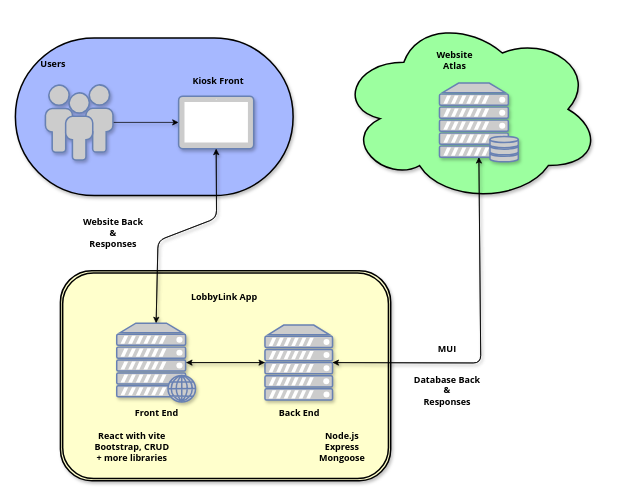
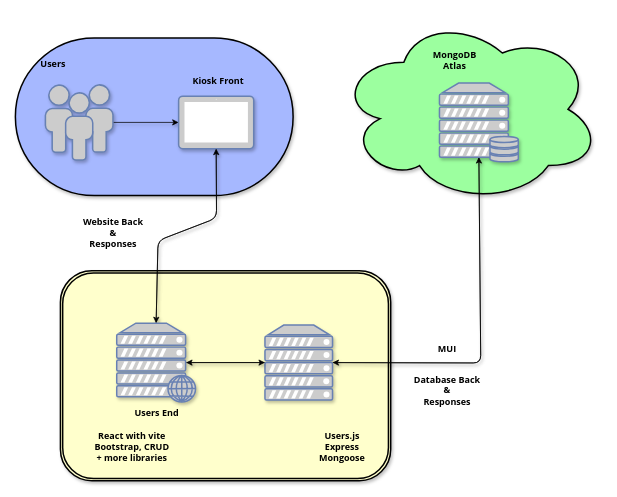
  <mxCell id="0" />
  <mxCell id="1" parent="0" />
  <mxCell id="2" value="" style="html=1;dashed=0;whitespace=wrap;shape=mxgraph.dfd.start;rounded=1;fontFamily=Open Sans;fontSource=https%3A%2F%2Ffonts.googleapis.com%2Fcss%3Ffamily%3DOpen%2BSans;fillStyle=auto;shadow=1;fontStyle=1;strokeWidth=2;fillColor=#A6B8FF;strokeColor=#000000;" vertex="1" parent="1"><mxGeometry x="20" y="50" width="370" height="210" as="geometry" /></mxCell>
  <mxCell id="3" value="" style="shape=ext;double=1;rounded=1;whiteSpace=wrap;html=1;fontFamily=Open Sans;fontSource=https%3A%2F%2Ffonts.googleapis.com%2Fcss%3Ffamily%3DOpen%2BSans;fillStyle=auto;shadow=1;fontStyle=1;strokeColor=#000000;strokeWidth=2;fillColor=#FFFFCC;" vertex="1" parent="1"><mxGeometry x="80" y="360" width="440" height="280" as="geometry" /></mxCell>
  <mxCell id="4" value="" style="ellipse;shape=cloud;whiteSpace=wrap;html=1;fontFamily=Open Sans;fontSource=https%3A%2F%2Ffonts.googleapis.com%2Fcss%3Ffamily%3DOpen%2BSans;fillStyle=solid;shadow=1;gradientColor=none;fillColor=#9CFF9F;strokeColor=#000000;fontColor=#000000;strokeWidth=2;fontStyle=1;" vertex="1" parent="1"><mxGeometry x="450" y="20" width="350" height="250" as="geometry" /></mxCell>
  <mxCell id="5" style="edgeStyle=none;html=1;exitX=1;exitY=0.5;exitDx=0;exitDy=0;exitPerimeter=0;entryX=0;entryY=0.5;entryDx=0;entryDy=0;entryPerimeter=0;fontFamily=Open Sans;fontSource=https%3A%2F%2Ffonts.googleapis.com%2Fcss%3Ffamily%3DOpen%2BSans;shadow=1;fontStyle=1;" edge="1" parent="1" source="6" target="8"><mxGeometry relative="1" as="geometry" /></mxCell>
  <mxCell id="6" value="" style="fontColor=#0066CC;verticalAlign=top;verticalLabelPosition=bottom;labelPosition=center;align=center;html=1;outlineConnect=0;fillColor=#CCCCCC;strokeColor=#6881B3;gradientColor=none;gradientDirection=north;strokeWidth=2;shape=mxgraph.networks.users;fontFamily=Open Sans;fontSource=https%3A%2F%2Ffonts.googleapis.com%2Fcss%3Ffamily%3DOpen%2BSans;shadow=1;fontStyle=1;" vertex="1" parent="1"><mxGeometry x="60" y="112.5" width="90" height="100" as="geometry" /></mxCell>
  <mxCell id="7" style="edgeStyle=none;html=1;exitX=0.5;exitY=1;exitDx=0;exitDy=0;exitPerimeter=0;entryX=0.5;entryY=0;entryDx=0;entryDy=0;entryPerimeter=0;fontFamily=Open Sans;fontSource=https%3A%2F%2Ffonts.googleapis.com%2Fcss%3Ffamily%3DOpen%2BSans;shadow=1;fontStyle=1;" edge="1" parent="1" source="8" target="14"><mxGeometry relative="1" as="geometry"><Array as="points"><mxPoint x="288" y="290" /><mxPoint x="210" y="320" /></Array></mxGeometry></mxCell>
  <mxCell id="8" value="" style="fontColor=#0066CC;verticalAlign=top;verticalLabelPosition=bottom;labelPosition=center;align=center;html=1;outlineConnect=0;fillColor=#CCCCCC;strokeColor=#6881B3;gradientColor=none;gradientDirection=north;strokeWidth=2;shape=mxgraph.networks.tablet;fontFamily=Open Sans;fontSource=https%3A%2F%2Ffonts.googleapis.com%2Fcss%3Ffamily%3DOpen%2BSans;shadow=1;fontStyle=1;" vertex="1" parent="1"><mxGeometry x="237.5" y="127.5" width="100" height="70" as="geometry" /></mxCell>
  <mxCell id="9" style="edgeStyle=none;html=1;exitX=0;exitY=0.5;exitDx=0;exitDy=0;exitPerimeter=0;entryX=0.88;entryY=0.5;entryDx=0;entryDy=0;entryPerimeter=0;fontFamily=Open Sans;fontSource=https%3A%2F%2Ffonts.googleapis.com%2Fcss%3Ffamily%3DOpen%2BSans;shadow=1;fontStyle=1;" edge="1" parent="1" source="11" target="14"><mxGeometry relative="1" as="geometry" /></mxCell>
  <mxCell id="10" style="edgeStyle=none;html=1;exitX=1;exitY=0.5;exitDx=0;exitDy=0;exitPerimeter=0;entryX=0.5;entryY=0.94;entryDx=0;entryDy=0;entryPerimeter=0;fontFamily=Open Sans;fontSource=https%3A%2F%2Ffonts.googleapis.com%2Fcss%3Ffamily%3DOpen%2BSans;shadow=1;fontStyle=1;" edge="1" parent="1" source="11" target="16"><mxGeometry relative="1" as="geometry"><Array as="points"><mxPoint x="640" y="483" /></Array></mxGeometry></mxCell>
  <mxCell id="11" value="" style="fontColor=#0066CC;verticalAlign=top;verticalLabelPosition=bottom;labelPosition=center;align=center;html=1;outlineConnect=0;fillColor=#CCCCCC;strokeColor=#6881B3;gradientColor=none;gradientDirection=north;strokeWidth=2;shape=mxgraph.networks.server;fontFamily=Open Sans;fontSource=https%3A%2F%2Ffonts.googleapis.com%2Fcss%3Ffamily%3DOpen%2BSans;shadow=1;fontStyle=1;" vertex="1" parent="1"><mxGeometry x="352.5" y="432.5" width="90" height="100" as="geometry" /></mxCell>
  <mxCell id="12" style="edgeStyle=none;html=1;exitX=0.5;exitY=0;exitDx=0;exitDy=0;exitPerimeter=0;entryX=0.5;entryY=1;entryDx=0;entryDy=0;entryPerimeter=0;fontFamily=Open Sans;fontSource=https%3A%2F%2Ffonts.googleapis.com%2Fcss%3Ffamily%3DOpen%2BSans;shadow=1;fontStyle=1;" edge="1" parent="1" source="14" target="8"><mxGeometry relative="1" as="geometry"><Array as="points"><mxPoint x="210" y="320" /><mxPoint x="288" y="290" /></Array></mxGeometry></mxCell>
  <mxCell id="13" style="edgeStyle=none;html=1;exitX=0.88;exitY=0.5;exitDx=0;exitDy=0;exitPerimeter=0;entryX=0;entryY=0.5;entryDx=0;entryDy=0;entryPerimeter=0;fontFamily=Open Sans;fontSource=https%3A%2F%2Ffonts.googleapis.com%2Fcss%3Ffamily%3DOpen%2BSans;shadow=1;fontStyle=1;" edge="1" parent="1" source="14" target="11"><mxGeometry relative="1" as="geometry" /></mxCell>
  <mxCell id="14" value="" style="fontColor=#0066CC;verticalAlign=top;verticalLabelPosition=bottom;labelPosition=center;align=center;html=1;outlineConnect=0;fillColor=#CCCCCC;strokeColor=#6881B3;gradientColor=none;gradientDirection=north;strokeWidth=2;shape=mxgraph.networks.web_server;fontFamily=Open Sans;fontSource=https%3A%2F%2Ffonts.googleapis.com%2Fcss%3Ffamily%3DOpen%2BSans;shadow=1;fontStyle=1;" vertex="1" parent="1"><mxGeometry x="155" y="430" width="105" height="105" as="geometry" /></mxCell>
  <mxCell id="15" style="edgeStyle=none;html=1;entryX=1;entryY=0.5;entryDx=0;entryDy=0;entryPerimeter=0;exitX=0.5;exitY=0.94;exitDx=0;exitDy=0;exitPerimeter=0;fontFamily=Open Sans;fontSource=https%3A%2F%2Ffonts.googleapis.com%2Fcss%3Ffamily%3DOpen%2BSans;shadow=1;fontStyle=1;" edge="1" parent="1" source="16" target="11"><mxGeometry relative="1" as="geometry"><mxPoint x="680" y="260" as="sourcePoint" /><Array as="points"><mxPoint x="640" y="483" /></Array></mxGeometry></mxCell>
  <mxCell id="16" value="" style="fontColor=#0066CC;verticalAlign=top;verticalLabelPosition=bottom;labelPosition=center;align=center;html=1;outlineConnect=0;fillColor=#CCCCCC;strokeColor=#6881B3;gradientColor=none;gradientDirection=north;strokeWidth=2;shape=mxgraph.networks.server_storage;fontFamily=Open Sans;fontSource=https%3A%2F%2Ffonts.googleapis.com%2Fcss%3Ffamily%3DOpen%2BSans;shadow=1;fontStyle=1;" vertex="1" parent="1"><mxGeometry x="585" y="110" width="105" height="105" as="geometry" /></mxCell>
  <mxCell id="17" value="Kiosk Front" style="text;html=1;align=center;verticalAlign=middle;resizable=0;points=[];autosize=1;strokeColor=none;fillColor=none;fontFamily=Open Sans;fontSource=https%3A%2F%2Ffonts.googleapis.com%2Fcss%3Ffamily%3DOpen%2BSans;shadow=1;fontStyle=1;fontColor=#000000;" vertex="1" parent="1"><mxGeometry x="245" y="92.5" width="90" height="30" as="geometry" /></mxCell>
  <mxCell id="18" value="Users" style="text;html=1;align=center;verticalAlign=middle;resizable=0;points=[];autosize=1;strokeColor=none;fillColor=none;fontFamily=Open Sans;fontSource=https%3A%2F%2Ffonts.googleapis.com%2Fcss%3Ffamily%3DOpen%2BSans;shadow=1;fontStyle=1;fontColor=#000000;" vertex="1" parent="1"><mxGeometry x="40" y="70" width="60" height="30" as="geometry" /></mxCell>
- <mxCell id="19" value="Front End" style="text;html=1;align=center;verticalAlign=middle;resizable=0;points=[];autosize=1;strokeColor=none;fillColor=none;fontFamily=Open Sans;fontSource=https%3A%2F%2Ffonts.googleapis.com%2Fcss%3Ffamily%3DOpen%2BSans;shadow=1;fontStyle=1;fontColor=#000000;" vertex="1" parent="1"><mxGeometry x="167.5" y="535" width="80" height="30" as="geometry" /></mxCell>
- <mxCell id="20" value="Back End" style="text;html=1;align=center;verticalAlign=middle;resizable=0;points=[];autosize=1;strokeColor=none;fillColor=none;fontFamily=Open Sans;fontSource=https%3A%2F%2Ffonts.googleapis.com%2Fcss%3Ffamily%3DOpen%2BSans;shadow=1;fontStyle=1;fontColor=#000000;" vertex="1" parent="1"><mxGeometry x="362.5" y="535" width="70" height="30" as="geometry" /></mxCell>
- <mxCell id="21" value="Website&lt;br&gt;Atlas" style="text;html=1;align=center;verticalAlign=middle;resizable=0;points=[];autosize=1;strokeColor=none;fillColor=none;fontFamily=Open Sans;fontSource=https%3A%2F%2Ffonts.googleapis.com%2Fcss%3Ffamily%3DOpen%2BSans;shadow=1;rounded=0;glass=0;fontColor=#000000;fontStyle=1;" vertex="1" parent="1"><mxGeometry x="565" y="60" width="80" height="40" as="geometry" /></mxCell>
- <mxCell id="22" value="LobbyLink App" style="text;html=1;align=center;verticalAlign=middle;resizable=0;points=[];autosize=1;strokeColor=none;fillColor=none;fontFamily=Open Sans;fontSource=https%3A%2F%2Ffonts.googleapis.com%2Fcss%3Ffamily%3DOpen%2BSans;shadow=1;fontStyle=1;fontColor=#000000;" vertex="1" parent="1"><mxGeometry x="242.5" y="380" width="110" height="30" as="geometry" /></mxCell>
+ <mxCell id="19" value="Users End" style="text;html=1;align=center;verticalAlign=middle;resizable=0;points=[];autosize=1;strokeColor=none;fillColor=none;fontFamily=Open Sans;fontSource=https%3A%2F%2Ffonts.googleapis.com%2Fcss%3Ffamily%3DOpen%2BSans;shadow=1;fontStyle=1;fontColor=#000000;" vertex="1" parent="1"><mxGeometry x="167.5" y="535" width="80" height="30" as="geometry" /></mxCell>
+ <mxCell id="21" value="MongoDB&lt;br&gt;Atlas" style="text;html=1;align=center;verticalAlign=middle;resizable=0;points=[];autosize=1;strokeColor=none;fillColor=none;fontFamily=Open Sans;fontSource=https%3A%2F%2Ffonts.googleapis.com%2Fcss%3Ffamily%3DOpen%2BSans;shadow=1;rounded=0;glass=0;fontColor=#000000;fontStyle=1;" vertex="1" parent="1"><mxGeometry x="565" y="60" width="80" height="40" as="geometry" /></mxCell>
  <mxCell id="23" value="React with vite&lt;br&gt;Bootstrap, CRUD&lt;br&gt;+ more libraries" style="text;html=1;align=center;verticalAlign=middle;resizable=0;points=[];autosize=1;strokeColor=none;fillColor=none;fontFamily=Open Sans;fontSource=https%3A%2F%2Ffonts.googleapis.com%2Fcss%3Ffamily%3DOpen%2BSans;shadow=1;fontStyle=1;fontColor=#000000;" vertex="1" parent="1"><mxGeometry x="120" y="565" width="110" height="60" as="geometry" /></mxCell>
- <mxCell id="24" value="Node.js&lt;br&gt;Express&lt;br&gt;Mongoose" style="text;html=1;align=center;verticalAlign=middle;resizable=0;points=[];autosize=1;strokeColor=none;fillColor=none;fontFamily=Open Sans;fontSource=https%3A%2F%2Ffonts.googleapis.com%2Fcss%3Ffamily%3DOpen%2BSans;shadow=1;fontStyle=1;fontColor=#000000;" vertex="1" parent="1"><mxGeometry x="415" y="565" width="80" height="60" as="geometry" /></mxCell>
+ <mxCell id="24" value="Users.js&lt;br&gt;Express&lt;br&gt;Mongoose" style="text;html=1;align=center;verticalAlign=middle;resizable=0;points=[];autosize=1;strokeColor=none;fillColor=none;fontFamily=Open Sans;fontSource=https%3A%2F%2Ffonts.googleapis.com%2Fcss%3Ffamily%3DOpen%2BSans;shadow=1;fontStyle=1;fontColor=#000000;" vertex="1" parent="1"><mxGeometry x="415" y="565" width="80" height="60" as="geometry" /></mxCell>
  <mxCell id="25" value="Database Back&lt;br&gt;&amp;amp;&lt;br&gt;Responses" style="text;html=1;align=center;verticalAlign=middle;resizable=0;points=[];autosize=1;strokeColor=none;fillColor=none;fontFamily=Open Sans;fontSource=https%3A%2F%2Ffonts.googleapis.com%2Fcss%3Ffamily%3DOpen%2BSans;shadow=1;fontStyle=1;" vertex="1" parent="1"><mxGeometry x="530" y="490" width="130" height="60" as="geometry" /></mxCell>
  <mxCell id="26" value="Website Back&lt;br&gt;&amp;amp;&lt;br&gt;Responses" style="text;html=1;align=center;verticalAlign=middle;resizable=0;points=[];autosize=1;strokeColor=none;fillColor=none;fontFamily=Open Sans;fontSource=https%3A%2F%2Ffonts.googleapis.com%2Fcss%3Ffamily%3DOpen%2BSans;shadow=1;fontStyle=1;" vertex="1" parent="1"><mxGeometry x="90" y="280" width="120" height="60" as="geometry" /></mxCell>
  <mxCell id="27" value="MUI" style="text;html=1;align=center;verticalAlign=middle;resizable=0;points=[];autosize=1;strokeColor=none;fillColor=none;fontFamily=Open Sans;fontSource=https%3A%2F%2Ffonts.googleapis.com%2Fcss%3Ffamily%3DOpen%2BSans;shadow=1;fontStyle=1;" vertex="1" parent="1"><mxGeometry x="565" y="450" width="60" height="30" as="geometry" /></mxCell>
